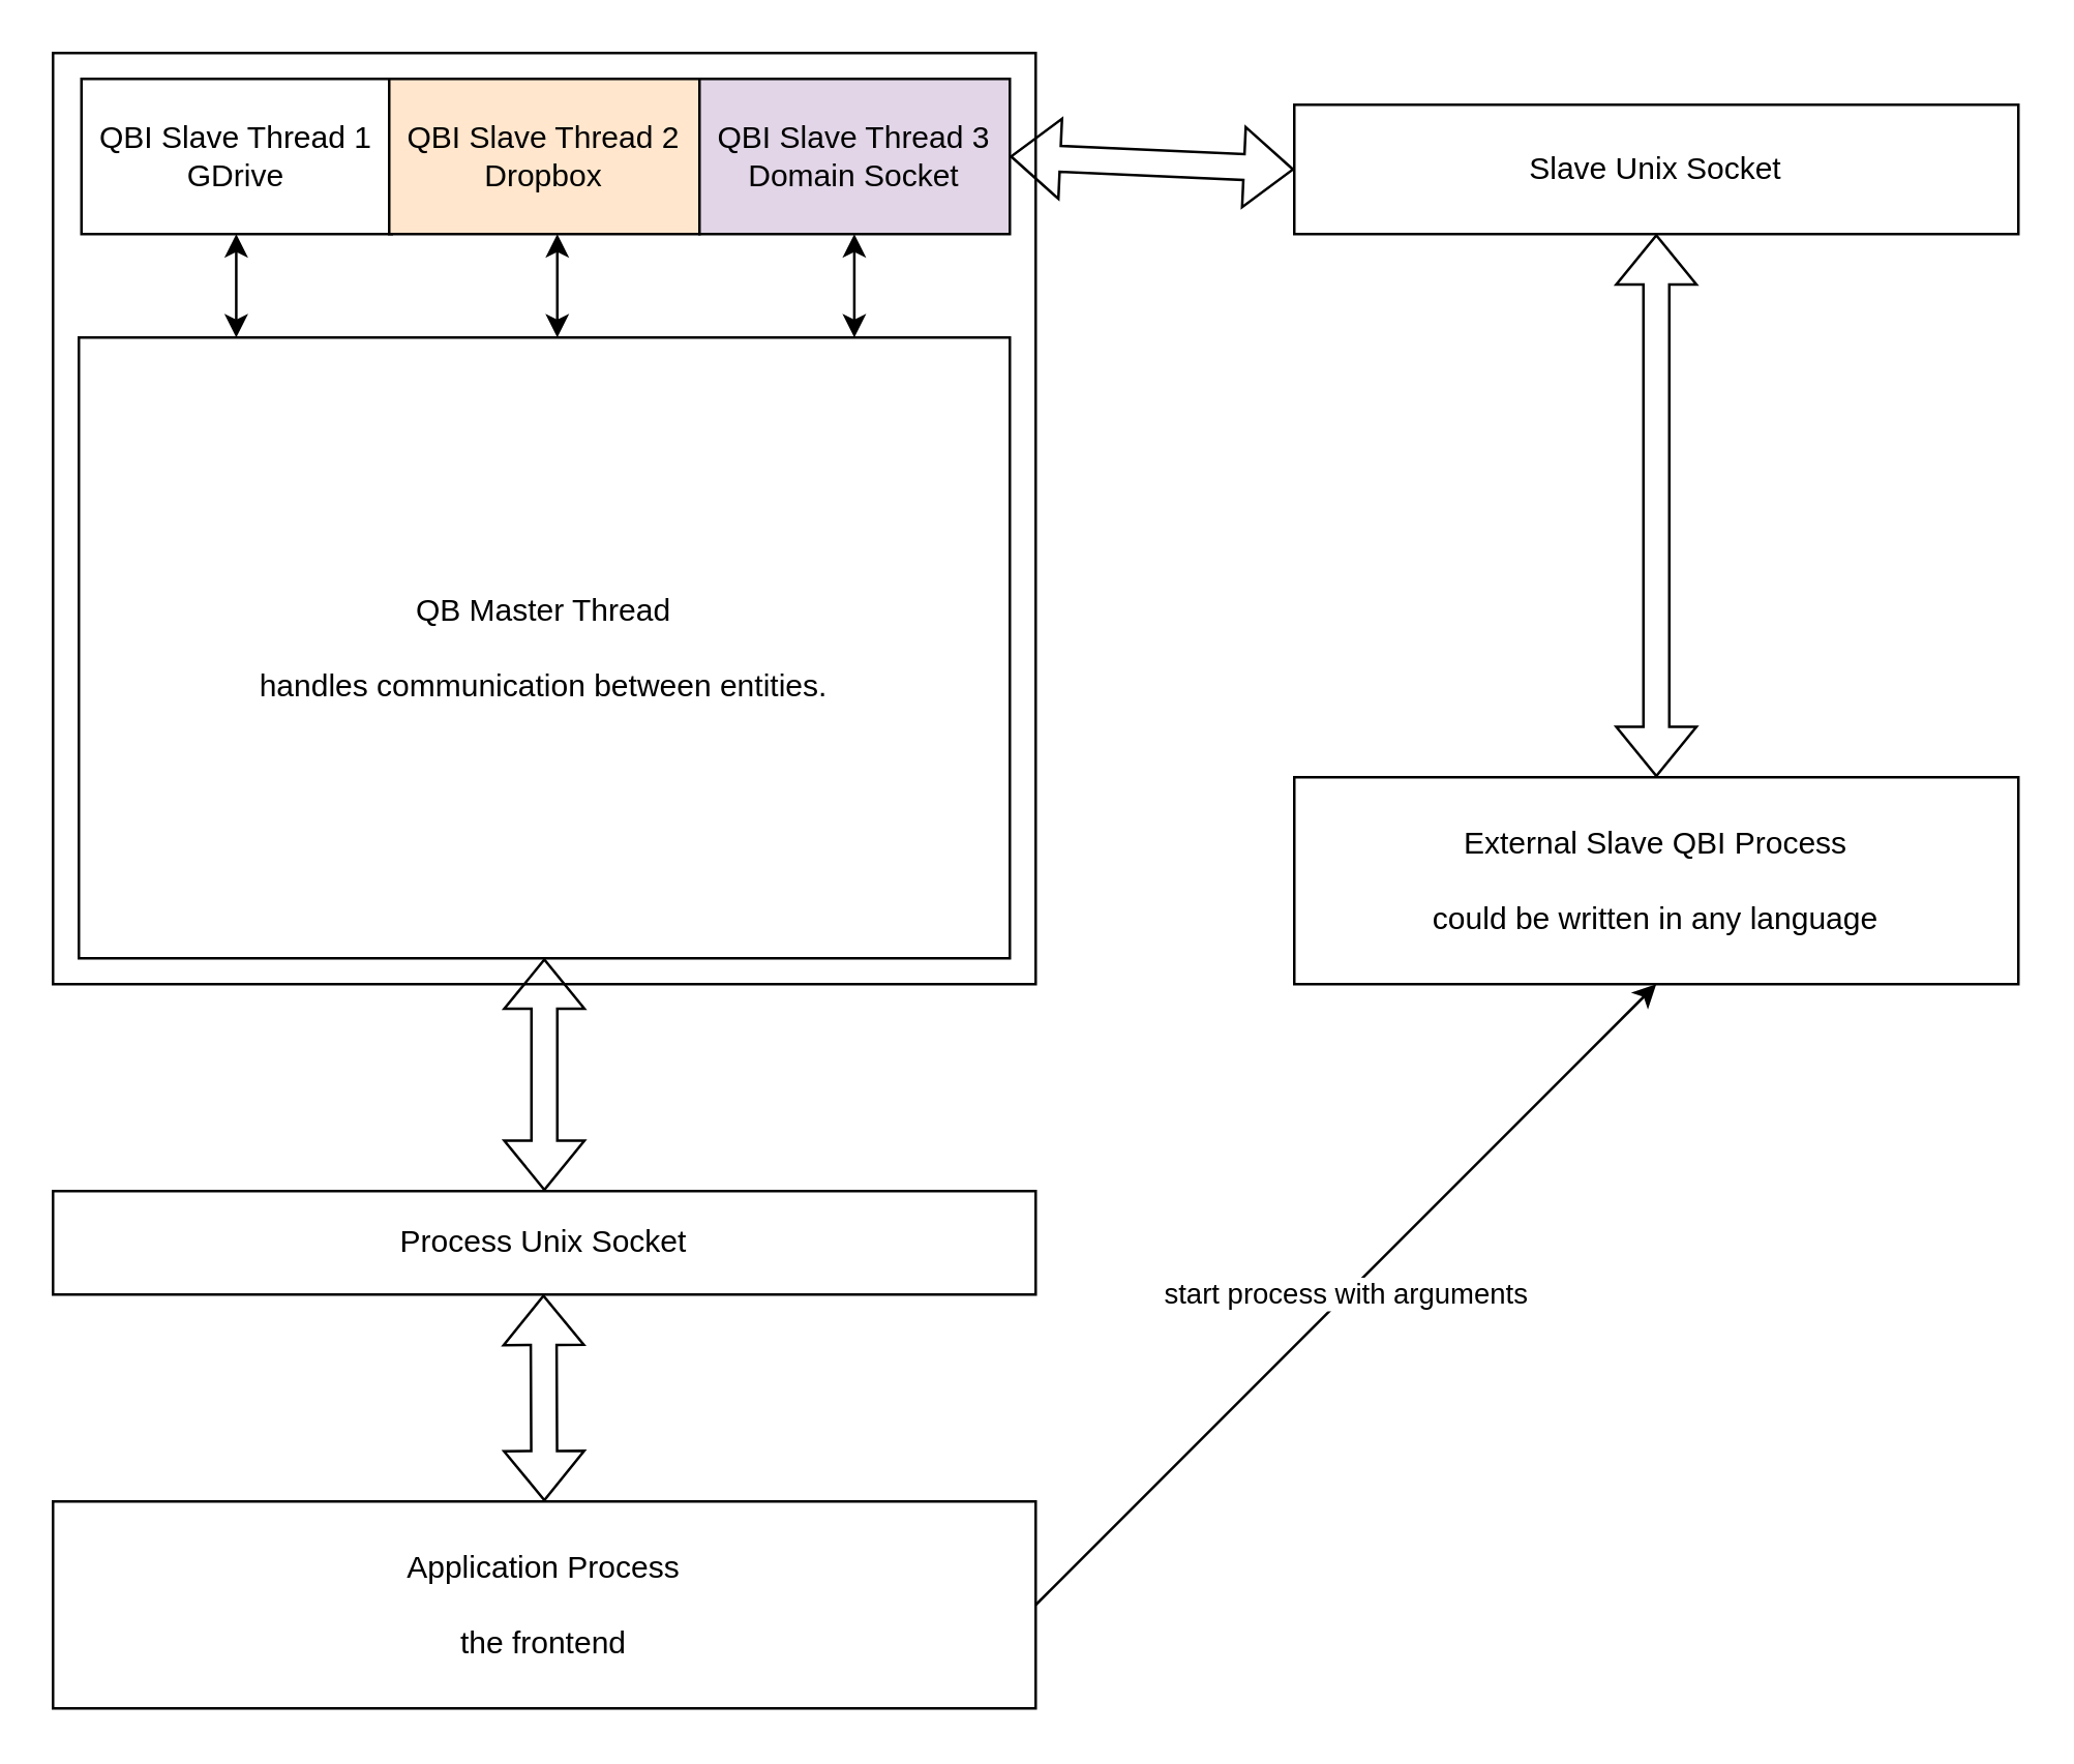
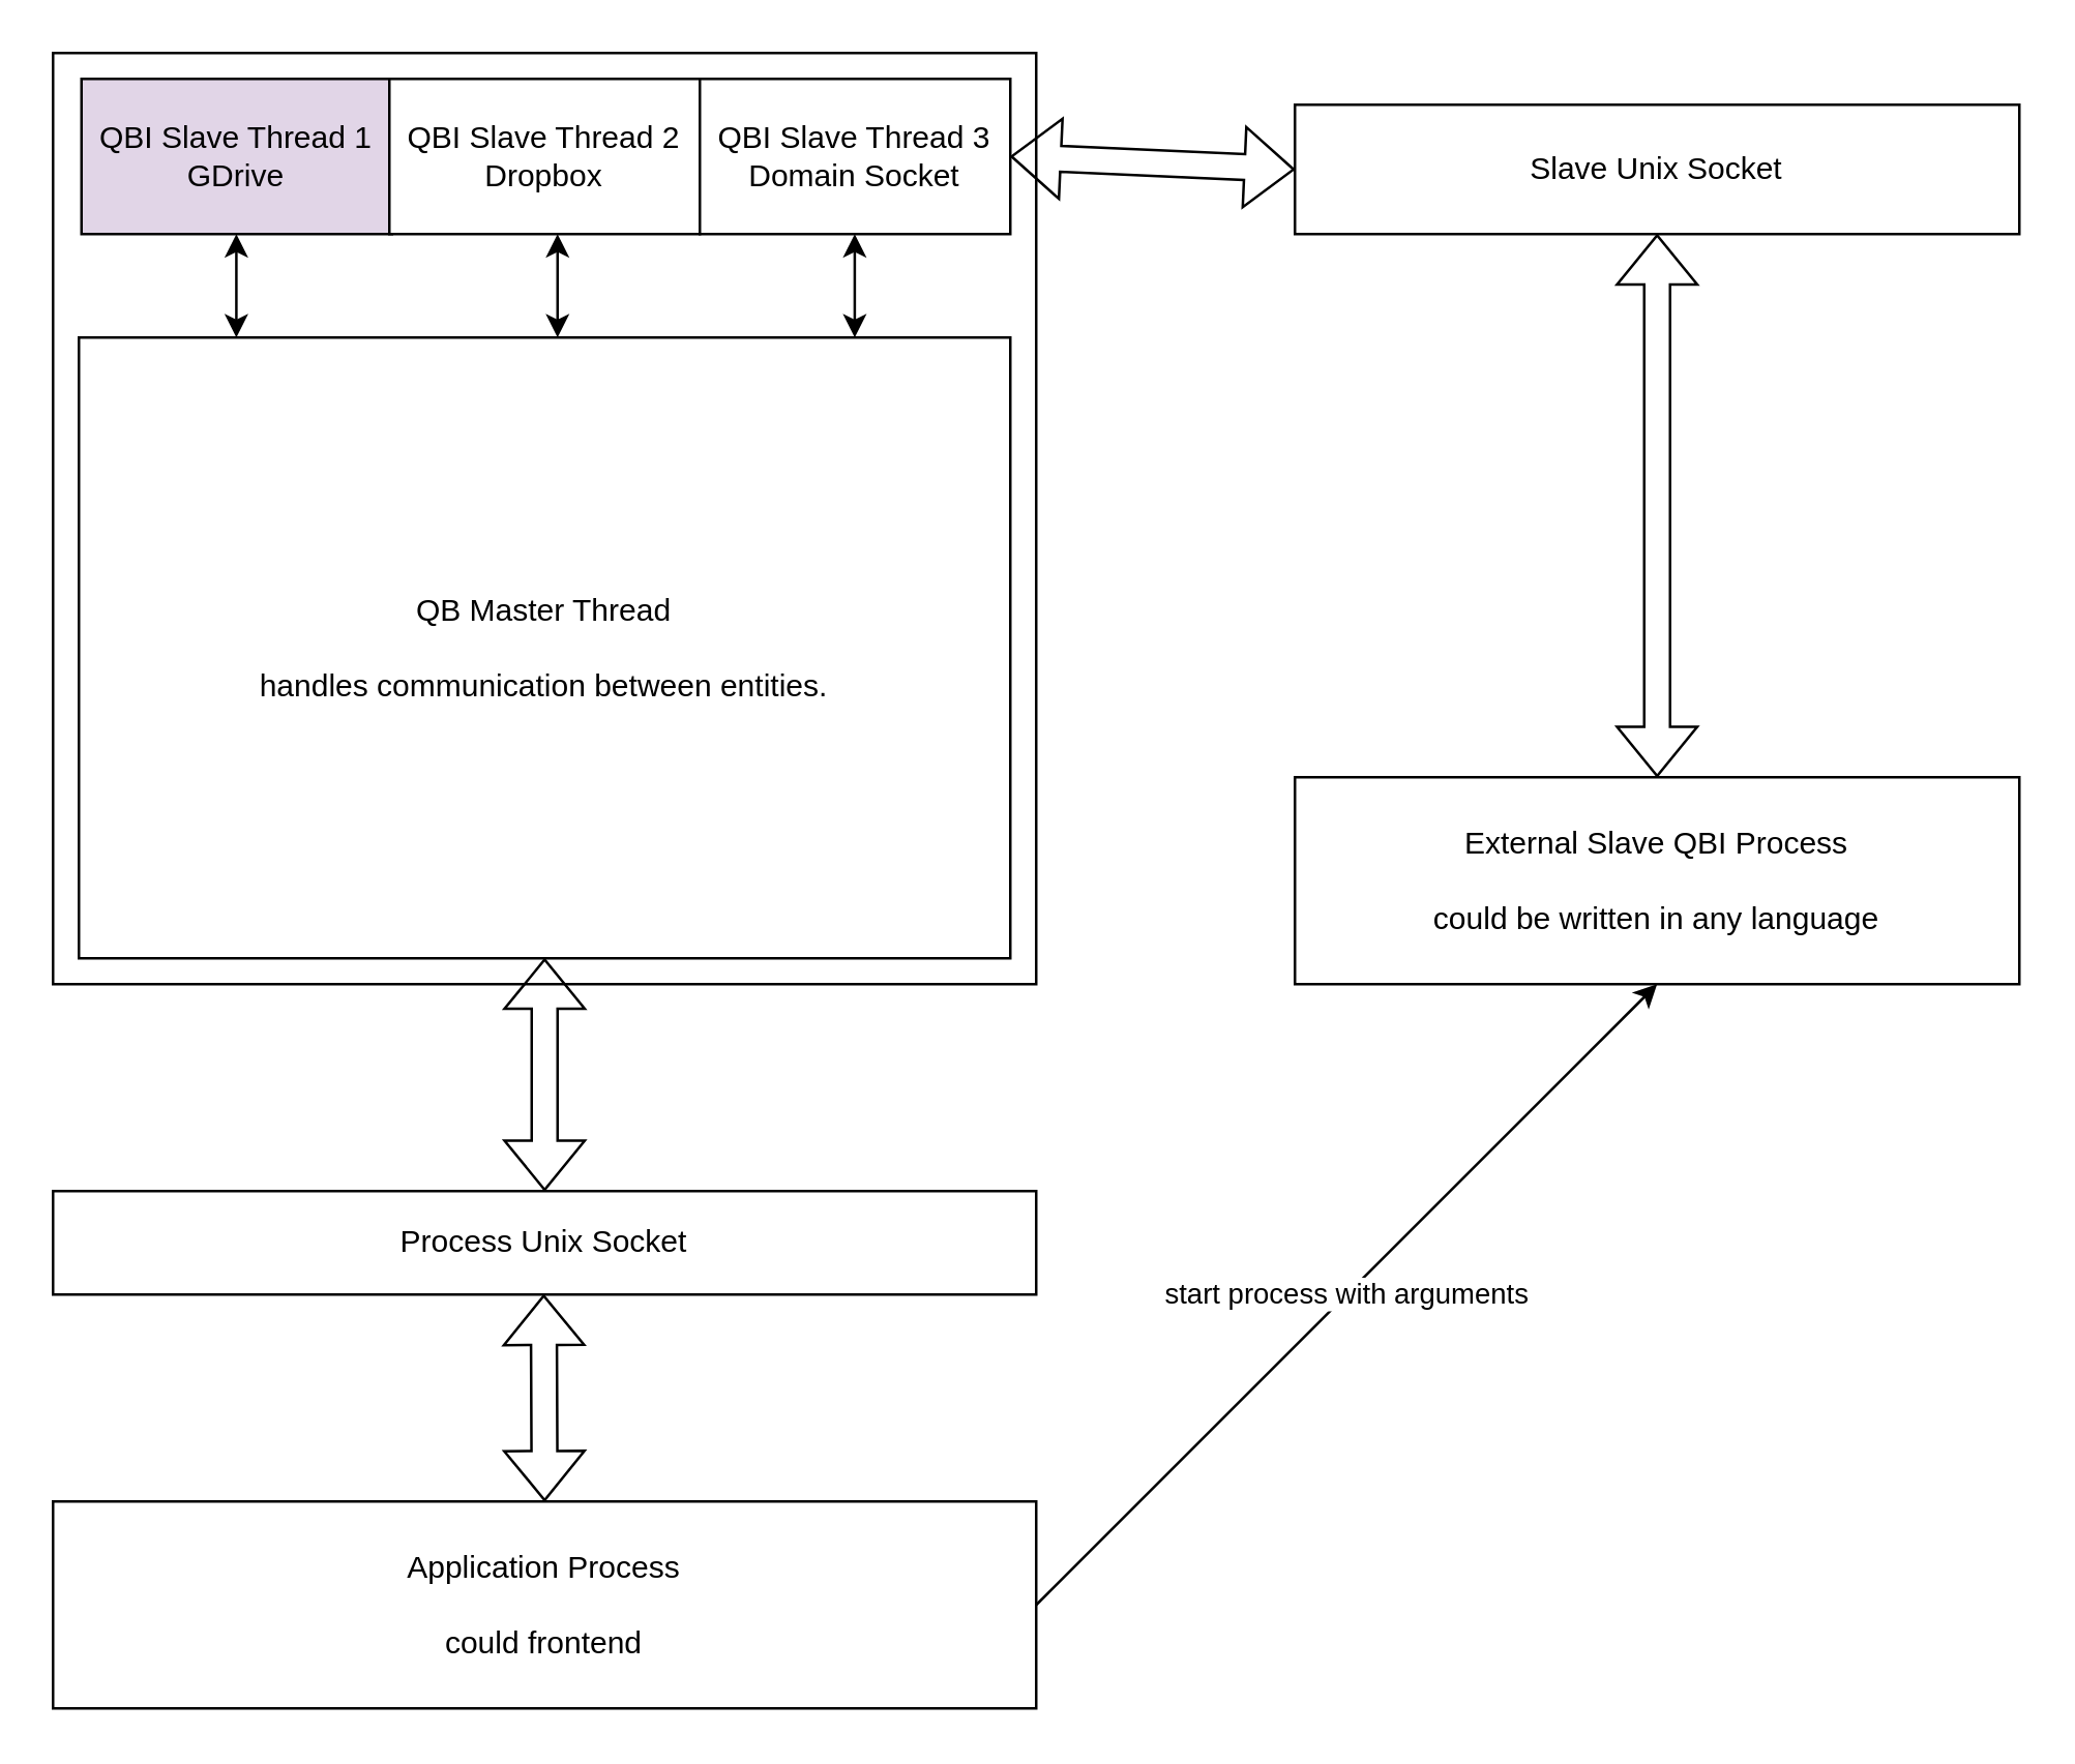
  <mxCell id="0" />
  <mxCell id="1" parent="0" />
  <mxCell id="2" value="" style="rounded=0;whiteSpace=wrap;html=1;" vertex="1" parent="1"><mxGeometry x="20" y="20" width="380" height="360" as="geometry" /></mxCell>
  <mxCell id="3" value="QB Master Thread&lt;div&gt;&lt;br&gt;&lt;/div&gt;&lt;div&gt;handles communication between entities.&lt;/div&gt;" style="rounded=0;whiteSpace=wrap;html=1;" vertex="1" parent="1"><mxGeometry x="30" y="130" width="360" height="240" as="geometry" /></mxCell>
- <mxCell id="4" value="QBI Slave Thread 1&lt;br&gt;GDrive" style="rounded=0;whiteSpace=wrap;html=1;" vertex="1" parent="1"><mxGeometry x="31" y="30" width="120" height="60" as="geometry" /></mxCell>
- <mxCell id="5" value="QBI Slave Thread 2&lt;div&gt;Dropbox&lt;/div&gt;" style="rounded=0;whiteSpace=wrap;html=1;fillColor=#ffe6cc;" vertex="1" parent="1"><mxGeometry x="150" y="30" width="120" height="60" as="geometry" /></mxCell>
- <mxCell id="6" value="QBI Slave Thread 3&lt;div&gt;Domain Socket&lt;/div&gt;" style="rounded=0;whiteSpace=wrap;html=1;fillColor=#e1d5e7;" vertex="1" parent="1"><mxGeometry x="270" y="30" width="120" height="60" as="geometry" /></mxCell>
+ <mxCell id="4" value="QBI Slave Thread 1&lt;br&gt;GDrive" style="rounded=0;whiteSpace=wrap;html=1;fillColor=#e1d5e7;" vertex="1" parent="1"><mxGeometry x="31" y="30" width="120" height="60" as="geometry" /></mxCell>
+ <mxCell id="5" value="QBI Slave Thread 2&lt;div&gt;Dropbox&lt;/div&gt;" style="rounded=0;whiteSpace=wrap;html=1;" vertex="1" parent="1"><mxGeometry x="150" y="30" width="120" height="60" as="geometry" /></mxCell>
+ <mxCell id="6" value="QBI Slave Thread 3&lt;div&gt;Domain Socket&lt;/div&gt;" style="rounded=0;whiteSpace=wrap;html=1;" vertex="1" parent="1"><mxGeometry x="270" y="30" width="120" height="60" as="geometry" /></mxCell>
  <mxCell id="7" value="" style="endArrow=classic;startArrow=classic;html=1;rounded=0;" edge="1" parent="1"><mxGeometry width="50" height="50" relative="1" as="geometry"><mxPoint x="90.86" y="130" as="sourcePoint" /><mxPoint x="90.86" y="90" as="targetPoint" /></mxGeometry></mxCell>
  <mxCell id="8" value="" style="endArrow=classic;startArrow=classic;html=1;rounded=0;" edge="1" parent="1"><mxGeometry width="50" height="50" relative="1" as="geometry"><mxPoint x="215" y="130" as="sourcePoint" /><mxPoint x="215" y="90" as="targetPoint" /></mxGeometry></mxCell>
  <mxCell id="9" value="" style="endArrow=classic;startArrow=classic;html=1;rounded=0;" edge="1" parent="1"><mxGeometry width="50" height="50" relative="1" as="geometry"><mxPoint x="329.86" y="130" as="sourcePoint" /><mxPoint x="329.86" y="90" as="targetPoint" /></mxGeometry></mxCell>
  <mxCell id="10" value="Process Unix Socket" style="rounded=0;whiteSpace=wrap;html=1;" vertex="1" parent="1"><mxGeometry x="20" y="460" width="380" height="40" as="geometry" /></mxCell>
  <mxCell id="11" value="" style="shape=flexArrow;endArrow=classic;startArrow=classic;html=1;rounded=0;exitX=0.5;exitY=0;exitDx=0;exitDy=0;" edge="1" parent="1" source="10" target="3"><mxGeometry width="100" height="100" relative="1" as="geometry"><mxPoint x="190" y="500" as="sourcePoint" /><mxPoint x="290" y="400" as="targetPoint" /></mxGeometry></mxCell>
- <mxCell id="12" value="Application Process&lt;div&gt;&lt;br&gt;&lt;/div&gt;&lt;div&gt;the frontend&lt;/div&gt;" style="rounded=0;whiteSpace=wrap;html=1;" vertex="1" parent="1"><mxGeometry x="20" y="580" width="380" height="80" as="geometry" /></mxCell>
+ <mxCell id="12" value="Application Process&lt;div&gt;&lt;br&gt;&lt;/div&gt;&lt;div&gt;could frontend&lt;/div&gt;" style="rounded=0;whiteSpace=wrap;html=1;" vertex="1" parent="1"><mxGeometry x="20" y="580" width="380" height="80" as="geometry" /></mxCell>
  <mxCell id="13" value="" style="shape=flexArrow;endArrow=classic;startArrow=classic;html=1;rounded=0;" edge="1" parent="1"><mxGeometry width="100" height="100" relative="1" as="geometry"><mxPoint x="210" y="580" as="sourcePoint" /><mxPoint x="209.66" y="500" as="targetPoint" /></mxGeometry></mxCell>
  <mxCell id="14" value="Slave Unix Socket" style="rounded=0;whiteSpace=wrap;html=1;" vertex="1" parent="1"><mxGeometry x="500" y="40" width="280" height="50" as="geometry" /></mxCell>
  <mxCell id="15" value="" style="shape=flexArrow;endArrow=classic;startArrow=classic;html=1;rounded=0;exitX=1;exitY=0.5;exitDx=0;exitDy=0;entryX=0;entryY=0.5;entryDx=0;entryDy=0;" edge="1" parent="1" source="6" target="14"><mxGeometry width="100" height="100" relative="1" as="geometry"><mxPoint x="470" y="150" as="sourcePoint" /><mxPoint x="470" y="60" as="targetPoint" /></mxGeometry></mxCell>
  <mxCell id="16" value="External Slave QBI Process&lt;div&gt;&lt;br&gt;&lt;/div&gt;&lt;div&gt;could be written in any language&lt;/div&gt;" style="rounded=0;whiteSpace=wrap;html=1;" vertex="1" parent="1"><mxGeometry x="500" y="300" width="280" height="80" as="geometry" /></mxCell>
  <mxCell id="17" value="start process with arguments" style="endArrow=classic;html=1;rounded=0;entryX=0.5;entryY=1;entryDx=0;entryDy=0;" edge="1" parent="1" target="16"><mxGeometry width="50" height="50" relative="1" as="geometry"><mxPoint x="400" y="620" as="sourcePoint" /><mxPoint x="450" y="570" as="targetPoint" /></mxGeometry></mxCell>
  <mxCell id="18" value="" style="shape=flexArrow;endArrow=classic;startArrow=classic;html=1;rounded=0;exitX=0.5;exitY=0;exitDx=0;exitDy=0;entryX=0.5;entryY=1;entryDx=0;entryDy=0;" edge="1" parent="1" source="16" target="14"><mxGeometry width="100" height="100" relative="1" as="geometry"><mxPoint x="580" y="140" as="sourcePoint" /><mxPoint x="690" y="140" as="targetPoint" /></mxGeometry></mxCell>
